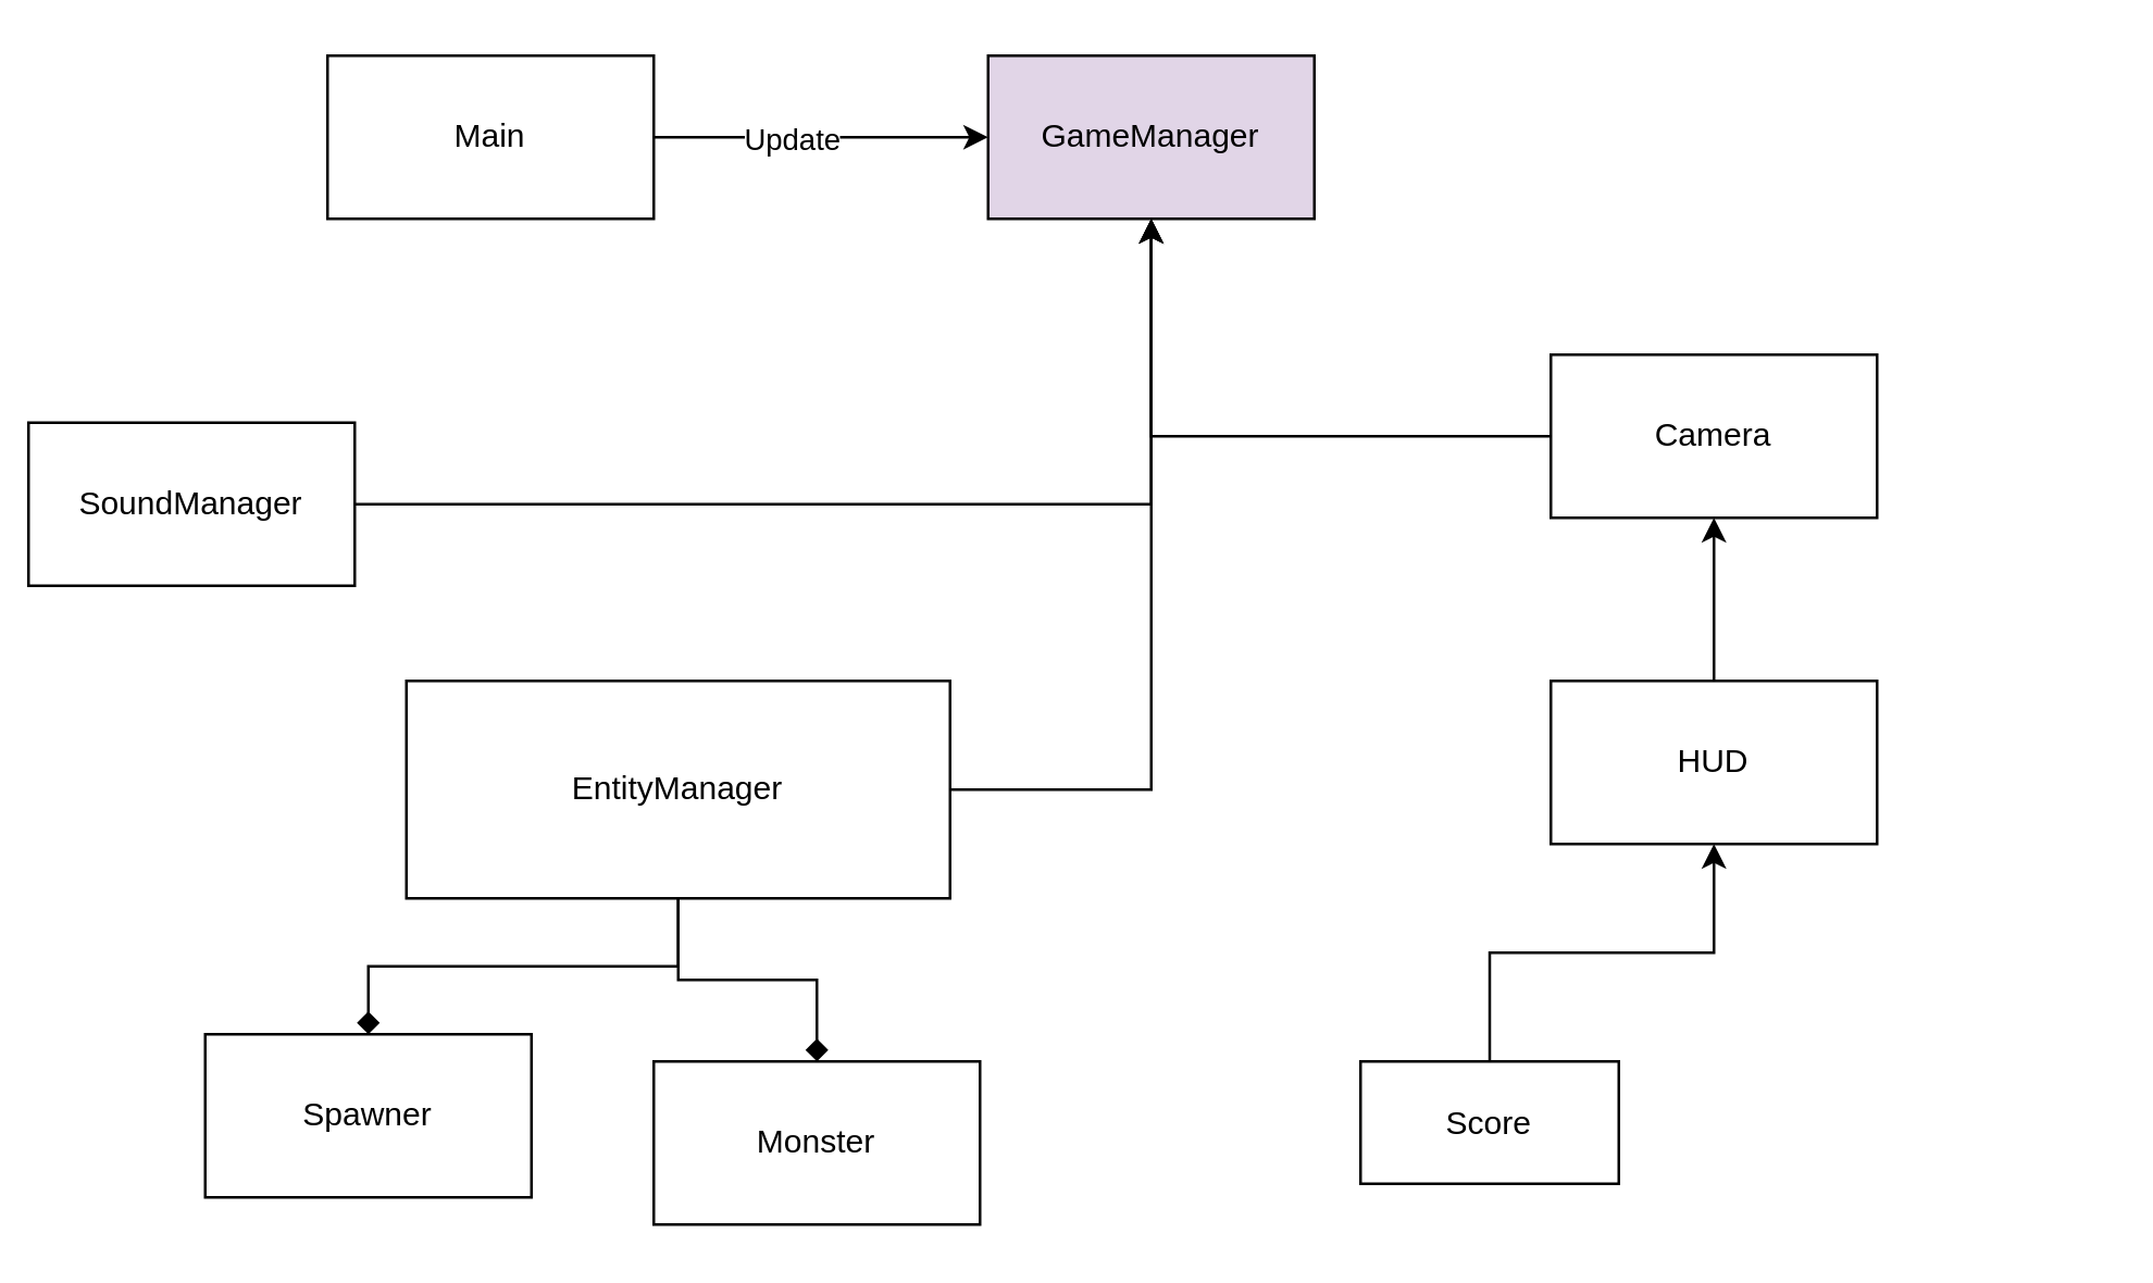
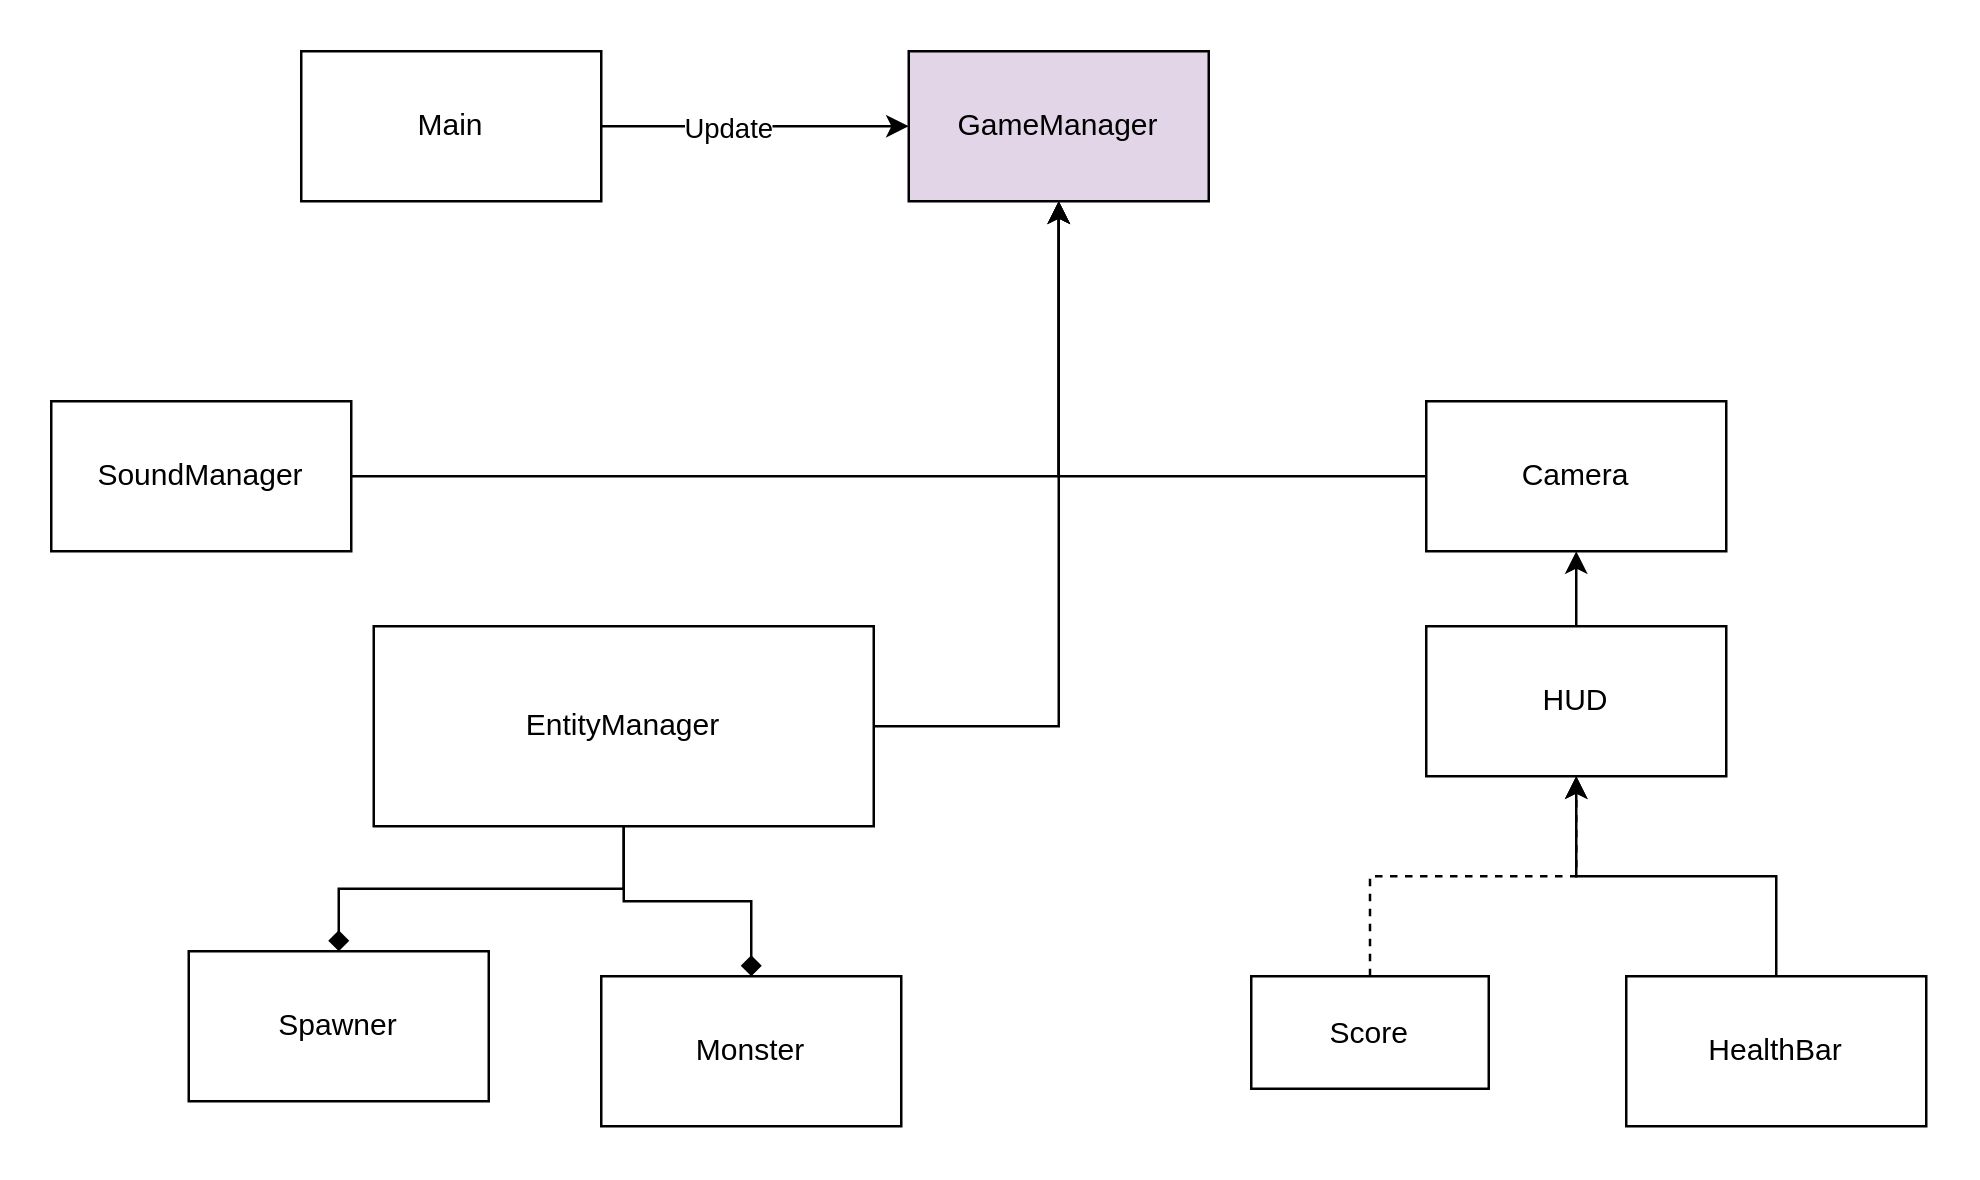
  <mxCell id="0" />
  <mxCell id="1" parent="0" />
  <mxCell id="2" value="GameManager" style="rounded=0;whiteSpace=wrap;html=1;fillColor=#e1d5e7;" vertex="1" parent="1"><mxGeometry x="363" y="20" width="120" height="60" as="geometry" /></mxCell>
  <mxCell id="3" style="edgeStyle=orthogonalEdgeStyle;rounded=0;orthogonalLoop=1;jettySize=auto;html=1;entryX=0.5;entryY=1;entryDx=0;entryDy=0;" edge="1" parent="1" source="6" target="2"><mxGeometry relative="1" as="geometry" /></mxCell>
  <mxCell id="4" style="edgeStyle=orthogonalEdgeStyle;rounded=0;orthogonalLoop=1;jettySize=auto;html=1;entryX=0.5;entryY=0;entryDx=0;entryDy=0;strokeColor=default;endArrow=diamond;endFill=1;" edge="1" parent="1" source="6" target="21"><mxGeometry relative="1" as="geometry" /></mxCell>
  <mxCell id="5" style="edgeStyle=orthogonalEdgeStyle;rounded=0;orthogonalLoop=1;jettySize=auto;html=1;entryX=0.5;entryY=0;entryDx=0;entryDy=0;strokeColor=default;endArrow=diamond;endFill=1;" edge="1" parent="1" source="6" target="20"><mxGeometry relative="1" as="geometry" /></mxCell>
  <mxCell id="6" value="EntityManager" style="rounded=0;whiteSpace=wrap;html=1;" vertex="1" parent="1"><mxGeometry x="149" y="250" width="200" height="80" as="geometry" /></mxCell>
  <mxCell id="7" style="edgeStyle=orthogonalEdgeStyle;rounded=0;orthogonalLoop=1;jettySize=auto;html=1;entryX=0.5;entryY=1;entryDx=0;entryDy=0;" edge="1" parent="1" source="8" target="10"><mxGeometry relative="1" as="geometry" /></mxCell>
  <mxCell id="8" value="HUD" style="rounded=0;whiteSpace=wrap;html=1;" vertex="1" parent="1"><mxGeometry x="570" y="250" width="120" height="60" as="geometry" /></mxCell>
  <mxCell id="9" style="edgeStyle=orthogonalEdgeStyle;rounded=0;orthogonalLoop=1;jettySize=auto;html=1;entryX=0.5;entryY=1;entryDx=0;entryDy=0;" edge="1" parent="1" source="10" target="2"><mxGeometry relative="1" as="geometry" /></mxCell>
- <mxCell id="10" value="Camera" style="rounded=0;whiteSpace=wrap;html=1;" vertex="1" parent="1"><mxGeometry x="570" y="130" width="120" height="60" as="geometry" /></mxCell>
+ <mxCell id="10" value="Camera" style="rounded=0;whiteSpace=wrap;html=1;" vertex="1" parent="1"><mxGeometry x="570" y="160" width="120" height="60" as="geometry" /></mxCell>
  <mxCell id="11" style="edgeStyle=orthogonalEdgeStyle;rounded=0;orthogonalLoop=1;jettySize=auto;html=1;entryX=0.5;entryY=1;entryDx=0;entryDy=0;" edge="1" parent="1" source="12" target="2"><mxGeometry relative="1" as="geometry" /></mxCell>
- <mxCell id="12" value="SoundManager" style="rounded=0;whiteSpace=wrap;html=1;" vertex="1" parent="1"><mxGeometry x="10" y="155" width="120" height="60" as="geometry" /></mxCell>
- <mxCell id="15" style="edgeStyle=orthogonalEdgeStyle;rounded=0;orthogonalLoop=1;jettySize=auto;html=1;entryX=0.5;entryY=1;entryDx=0;entryDy=0;" edge="1" parent="1" source="16" target="8"><mxGeometry relative="1" as="geometry" /></mxCell>
+ <mxCell id="12" value="SoundManager" style="rounded=0;whiteSpace=wrap;html=1;" vertex="1" parent="1"><mxGeometry x="20" y="160" width="120" height="60" as="geometry" /></mxCell>
+ <mxCell id="13" style="edgeStyle=orthogonalEdgeStyle;rounded=0;orthogonalLoop=1;jettySize=auto;html=1;entryX=0.5;entryY=1;entryDx=0;entryDy=0;" edge="1" parent="1" source="14" target="8"><mxGeometry relative="1" as="geometry" /></mxCell>
+ <mxCell id="14" value="HealthBar" style="rounded=0;whiteSpace=wrap;html=1;" vertex="1" parent="1"><mxGeometry x="650" y="390" width="120" height="60" as="geometry" /></mxCell>
+ <mxCell id="15" style="edgeStyle=orthogonalEdgeStyle;rounded=0;orthogonalLoop=1;jettySize=auto;html=1;entryX=0.5;entryY=1;entryDx=0;entryDy=0;dashed=1;" edge="1" parent="1" source="16" target="8"><mxGeometry relative="1" as="geometry" /></mxCell>
  <mxCell id="16" value="Score" style="rounded=0;whiteSpace=wrap;html=1;" vertex="1" parent="1"><mxGeometry x="500" y="390" width="95" height="45" as="geometry" /></mxCell>
  <mxCell id="17" style="edgeStyle=orthogonalEdgeStyle;rounded=0;orthogonalLoop=1;jettySize=auto;html=1;entryX=0;entryY=0.5;entryDx=0;entryDy=0;" edge="1" parent="1" source="19" target="2"><mxGeometry relative="1" as="geometry" /></mxCell>
  <mxCell id="18" value="Update" style="edgeLabel;html=1;align=center;verticalAlign=middle;resizable=0;points=[];" vertex="1" connectable="0" parent="17"><mxGeometry x="-0.317" y="2" relative="1" as="geometry"><mxPoint x="8" y="2" as="offset" /></mxGeometry></mxCell>
  <mxCell id="19" value="Main" style="rounded=0;whiteSpace=wrap;html=1;" vertex="1" parent="1"><mxGeometry x="120" y="20" width="120" height="60" as="geometry" /></mxCell>
  <mxCell id="20" value="Monster" style="rounded=0;whiteSpace=wrap;html=1;" vertex="1" parent="1"><mxGeometry x="240" y="390" width="120" height="60" as="geometry" /></mxCell>
  <mxCell id="21" value="Spawner" style="rounded=0;whiteSpace=wrap;html=1;" vertex="1" parent="1"><mxGeometry x="75" y="380" width="120" height="60" as="geometry" /></mxCell>
